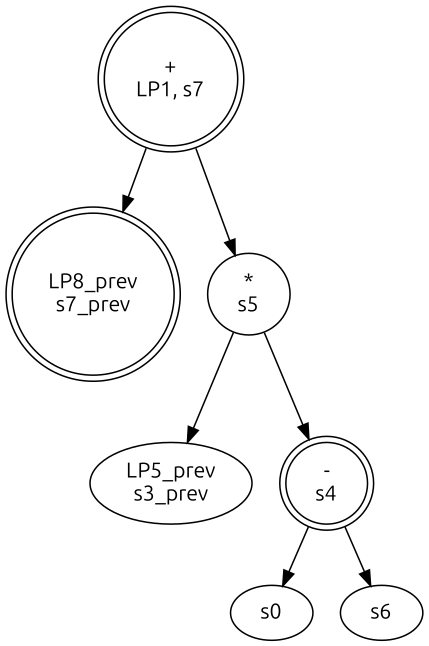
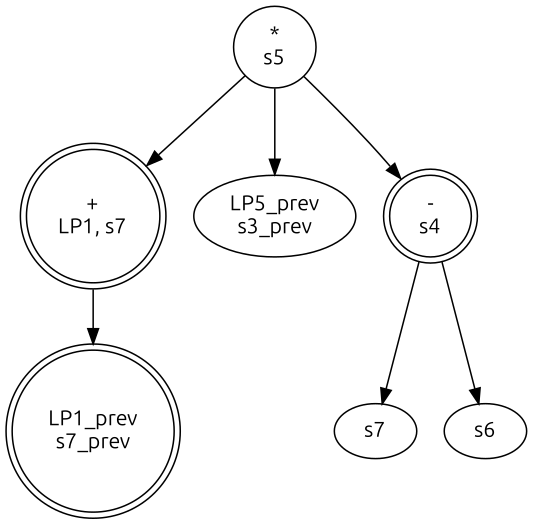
  digraph {
    fontname=Ubuntu
    node [fontname=Ubuntu]
    edge [fontname=Ubuntu]
    n1 [label="+\nLP1, s7" shape=doublecircle]
-   n2 [label="LP8_prev\ns7_prev" shape=doublecircle]
+   n2 [label="LP1_prev\ns7_prev" shape=doublecircle]
    n3 [label="*\ns5"]
    n4 [label="LP5_prev\ns3_prev"]
    n5 [label="-\ns4" shape=doublecircle]
-   s0
+   s0 [label=s7]
    n7 [label=s6]
    n1 -> n2
-   n1 -> n3
+   n3 -> n1
    n3 -> n4
    n3 -> n5
    n5 -> s0
    n5 -> n7
  }
